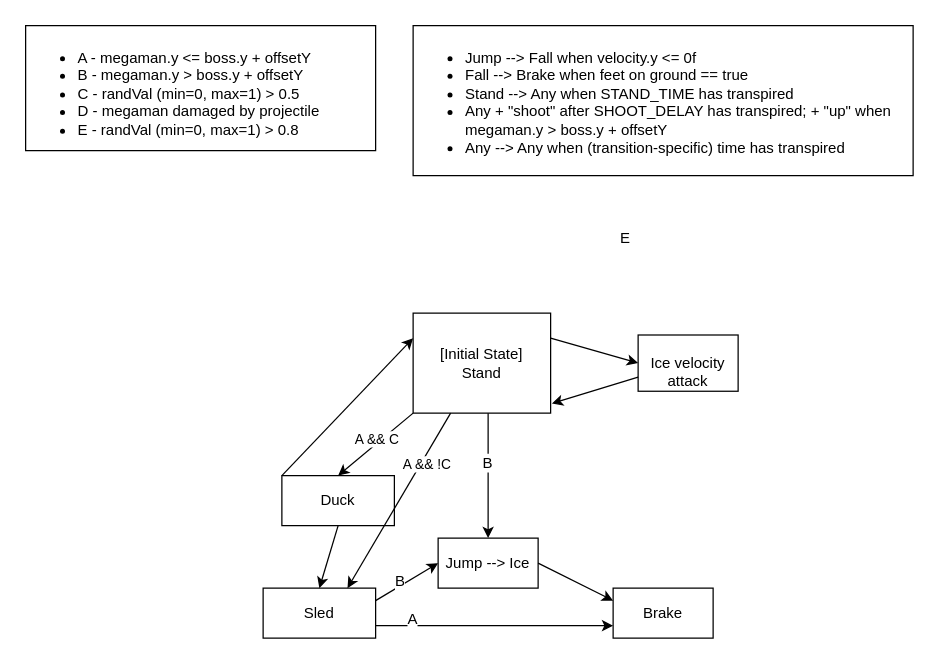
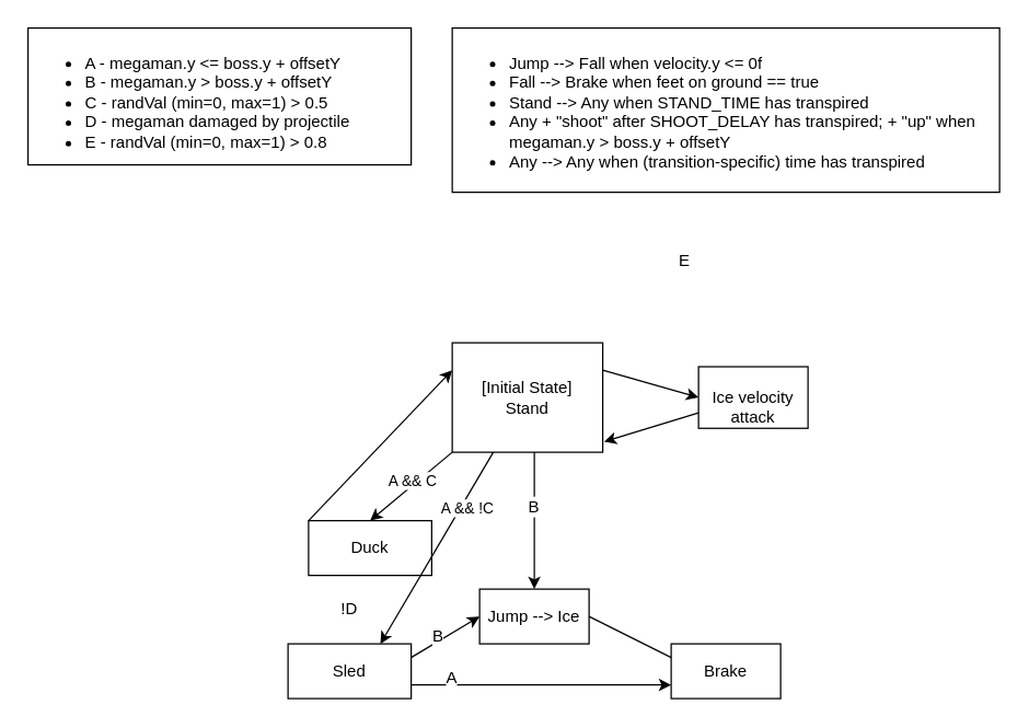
  <mxCell id="0" />
  <mxCell id="1" parent="0" />
  <mxCell id="2" value="&lt;div&gt;[Initial State]&lt;/div&gt;Stand" style="text;html=1;align=center;verticalAlign=middle;whiteSpace=wrap;rounded=0;strokeColor=default;" parent="1" vertex="1"><mxGeometry x="330" y="250" width="110" height="80" as="geometry" /></mxCell>
  <mxCell id="3" value="Duck" style="text;html=1;align=center;verticalAlign=middle;whiteSpace=wrap;rounded=0;strokeColor=default;" parent="1" vertex="1"><mxGeometry x="225" y="380" width="90" height="40" as="geometry" /></mxCell>
  <mxCell id="4" value="" style="endArrow=classic;html=1;rounded=0;exitX=0;exitY=1;exitDx=0;exitDy=0;entryX=0.5;entryY=0;entryDx=0;entryDy=0;" parent="1" source="2" target="3" edge="1"><mxGeometry width="50" height="50" relative="1" as="geometry"><mxPoint x="300" y="300" as="sourcePoint" /><mxPoint x="250" y="350" as="targetPoint" /></mxGeometry></mxCell>
  <mxCell id="5" value="&lt;ul&gt;&lt;li&gt;A - megaman.y &amp;lt;= boss.y + offsetY&lt;/li&gt;&lt;li&gt;B - megaman.y &amp;gt; boss.y + offsetY&lt;/li&gt;&lt;li&gt;C - randVal (min=0, max=1) &amp;gt; 0.5&lt;/li&gt;&lt;li&gt;D - megaman damaged by projectile&lt;/li&gt;&lt;li&gt;E - randVal (min=0, max=1) &amp;gt; 0.8&lt;/li&gt;&lt;/ul&gt;" style="text;html=1;align=left;verticalAlign=top;whiteSpace=wrap;rounded=0;strokeColor=default;fillColor=default;" parent="1" vertex="1"><mxGeometry x="20" y="20" width="280" height="100" as="geometry" /></mxCell>
  <mxCell id="6" value="" style="endArrow=classic;html=1;rounded=0;entryX=0;entryY=0.25;entryDx=0;entryDy=0;exitX=0;exitY=0;exitDx=0;exitDy=0;" parent="1" source="3" target="2" edge="1"><mxGeometry width="50" height="50" relative="1" as="geometry"><mxPoint x="200" y="380" as="sourcePoint" /><mxPoint x="250" y="330" as="targetPoint" /></mxGeometry></mxCell>
  <mxCell id="7" value="Sled" style="text;html=1;align=center;verticalAlign=middle;whiteSpace=wrap;rounded=0;strokeColor=default;" vertex="1" parent="1"><mxGeometry x="210" y="470" width="90" height="40" as="geometry" /></mxCell>
- <mxCell id="8" value="" style="endArrow=classic;html=1;rounded=0;entryX=0.5;entryY=0;entryDx=0;entryDy=0;exitX=0.5;exitY=1;exitDx=0;exitDy=0;" edge="1" parent="1" source="3" target="7"><mxGeometry width="50" height="50" relative="1" as="geometry"><mxPoint x="300" y="415" as="sourcePoint" /><mxPoint x="360" y="465" as="targetPoint" /></mxGeometry></mxCell>
+ <mxCell id="9" value="!D" style="text;html=1;align=center;verticalAlign=middle;whiteSpace=wrap;rounded=0;labelBackgroundColor=default;" vertex="1" parent="1"><mxGeometry x="225" y="430" width="60" height="30" as="geometry" /></mxCell>
  <mxCell id="10" value="Jump --&amp;gt; Ice" style="text;html=1;align=center;verticalAlign=middle;whiteSpace=wrap;rounded=0;strokeColor=default;" vertex="1" parent="1"><mxGeometry x="350" y="430" width="80" height="40" as="geometry" /></mxCell>
  <mxCell id="11" value="" style="endArrow=classic;html=1;rounded=0;entryX=0;entryY=0.5;entryDx=0;entryDy=0;exitX=1;exitY=0.25;exitDx=0;exitDy=0;" edge="1" parent="1" source="7" target="10"><mxGeometry width="50" height="50" relative="1" as="geometry"><mxPoint x="300" y="490" as="sourcePoint" /><mxPoint x="350" y="440" as="targetPoint" /></mxGeometry></mxCell>
  <mxCell id="12" value="Brake" style="text;html=1;align=center;verticalAlign=middle;whiteSpace=wrap;rounded=0;strokeColor=default;" vertex="1" parent="1"><mxGeometry x="490" y="470" width="80" height="40" as="geometry" /></mxCell>
- <mxCell id="13" value="" style="endArrow=classic;html=1;rounded=0;entryX=0;entryY=0.25;entryDx=0;entryDy=0;exitX=1;exitY=0.5;exitDx=0;exitDy=0;" edge="1" parent="1" source="10" target="12"><mxGeometry width="50" height="50" relative="1" as="geometry"><mxPoint x="440" y="490" as="sourcePoint" /><mxPoint x="490" y="440" as="targetPoint" /></mxGeometry></mxCell>
+ <mxCell id="13" value="" style="endArrow=none;html=1;rounded=0;entryX=0;entryY=0.25;entryDx=0;entryDy=0;exitX=1;exitY=0.5;exitDx=0;exitDy=0;" edge="1" parent="1" source="10" target="12"><mxGeometry width="50" height="50" relative="1" as="geometry"><mxPoint x="440" y="490" as="sourcePoint" /><mxPoint x="490" y="440" as="targetPoint" /></mxGeometry></mxCell>
  <mxCell id="14" value="B" style="text;html=1;align=center;verticalAlign=middle;whiteSpace=wrap;rounded=0;labelBackgroundColor=default;" vertex="1" parent="1"><mxGeometry x="290" y="450" width="60" height="30" as="geometry" /></mxCell>
  <mxCell id="15" value="" style="endArrow=classic;html=1;rounded=0;exitX=1;exitY=0.75;exitDx=0;exitDy=0;entryX=0;entryY=0.75;entryDx=0;entryDy=0;" edge="1" parent="1" source="7" target="12"><mxGeometry width="50" height="50" relative="1" as="geometry"><mxPoint x="340" y="550" as="sourcePoint" /><mxPoint x="390" y="500" as="targetPoint" /></mxGeometry></mxCell>
  <mxCell id="16" value="A" style="text;html=1;align=center;verticalAlign=middle;whiteSpace=wrap;rounded=0;labelBackgroundColor=default;" vertex="1" parent="1"><mxGeometry x="300" y="480" width="60" height="30" as="geometry" /></mxCell>
  <mxCell id="17" value="&lt;div&gt;&lt;br&gt;&lt;/div&gt;&lt;div&gt;Ice velocity attack&lt;/div&gt;" style="text;html=1;align=center;verticalAlign=middle;whiteSpace=wrap;rounded=0;strokeColor=default;" vertex="1" parent="1"><mxGeometry x="510" y="267.5" width="80" height="45" as="geometry" /></mxCell>
  <mxCell id="18" value="" style="endArrow=classic;html=1;rounded=0;entryX=0;entryY=0.5;entryDx=0;entryDy=0;exitX=1;exitY=0.25;exitDx=0;exitDy=0;" edge="1" parent="1" source="2" target="17"><mxGeometry width="50" height="50" relative="1" as="geometry"><mxPoint x="440" y="270" as="sourcePoint" /><mxPoint x="490" y="220" as="targetPoint" /></mxGeometry></mxCell>
  <mxCell id="19" value="E" style="text;html=1;align=center;verticalAlign=middle;whiteSpace=wrap;rounded=0;labelBackgroundColor=default;" vertex="1" parent="1"><mxGeometry x="470" y="175" width="60" height="30" as="geometry" /></mxCell>
  <mxCell id="20" value="" style="endArrow=classic;html=1;rounded=0;entryX=1.009;entryY=0.904;entryDx=0;entryDy=0;exitX=0;exitY=0.75;exitDx=0;exitDy=0;entryPerimeter=0;" edge="1" parent="1" source="17" target="2"><mxGeometry width="50" height="50" relative="1" as="geometry"><mxPoint x="520" y="230" as="sourcePoint" /><mxPoint x="570" y="180" as="targetPoint" /></mxGeometry></mxCell>
  <mxCell id="21" value="" style="endArrow=classic;html=1;rounded=0;entryX=0.75;entryY=0;entryDx=0;entryDy=0;" edge="1" parent="1" target="7"><mxGeometry width="50" height="50" relative="1" as="geometry"><mxPoint x="360" y="330" as="sourcePoint" /><mxPoint x="410" y="280" as="targetPoint" /></mxGeometry></mxCell>
  <mxCell id="22" value="A &amp;amp;&amp;amp; !C" style="edgeLabel;html=1;align=center;verticalAlign=middle;resizable=0;points=[];" vertex="1" connectable="0" parent="1"><mxGeometry x="340.001" y="370.005" as="geometry" /></mxCell>
  <mxCell id="23" value="" style="endArrow=classic;html=1;rounded=0;entryX=0.5;entryY=0;entryDx=0;entryDy=0;" edge="1" parent="1" target="10"><mxGeometry width="50" height="50" relative="1" as="geometry"><mxPoint x="390" y="330" as="sourcePoint" /><mxPoint x="440" y="280" as="targetPoint" /></mxGeometry></mxCell>
  <mxCell id="24" value="B" style="text;html=1;align=center;verticalAlign=middle;whiteSpace=wrap;rounded=0;labelBackgroundColor=default;" vertex="1" parent="1"><mxGeometry x="360" y="355" width="60" height="30" as="geometry" /></mxCell>
  <mxCell id="25" value="A &amp;amp;&amp;amp; C" style="edgeLabel;html=1;align=center;verticalAlign=middle;resizable=0;points=[];" vertex="1" connectable="0" parent="1"><mxGeometry x="300" y="350" as="geometry" /></mxCell>
  <mxCell id="26" value="&lt;ul&gt;&lt;li&gt;Jump --&amp;gt; Fall when velocity.y &amp;lt;= 0f&lt;/li&gt;&lt;li&gt;Fall --&amp;gt; Brake when feet on ground == true&lt;br&gt;&lt;/li&gt;&lt;li&gt;Stand --&amp;gt; Any when STAND_TIME has transpired&lt;/li&gt;&lt;li&gt;Any + &quot;shoot&quot; after SHOOT_DELAY has transpired; + &quot;up&quot; when megaman.y &amp;gt; boss.y + offsetY&lt;/li&gt;&lt;li&gt;Any --&amp;gt; Any when (transition-specific) time has transpired&lt;/li&gt;&lt;/ul&gt;&lt;div&gt;&lt;br&gt;&lt;/div&gt;" style="text;html=1;align=left;verticalAlign=top;whiteSpace=wrap;rounded=0;strokeColor=default;" vertex="1" parent="1"><mxGeometry x="330" y="20" width="400" height="120" as="geometry" /></mxCell>
